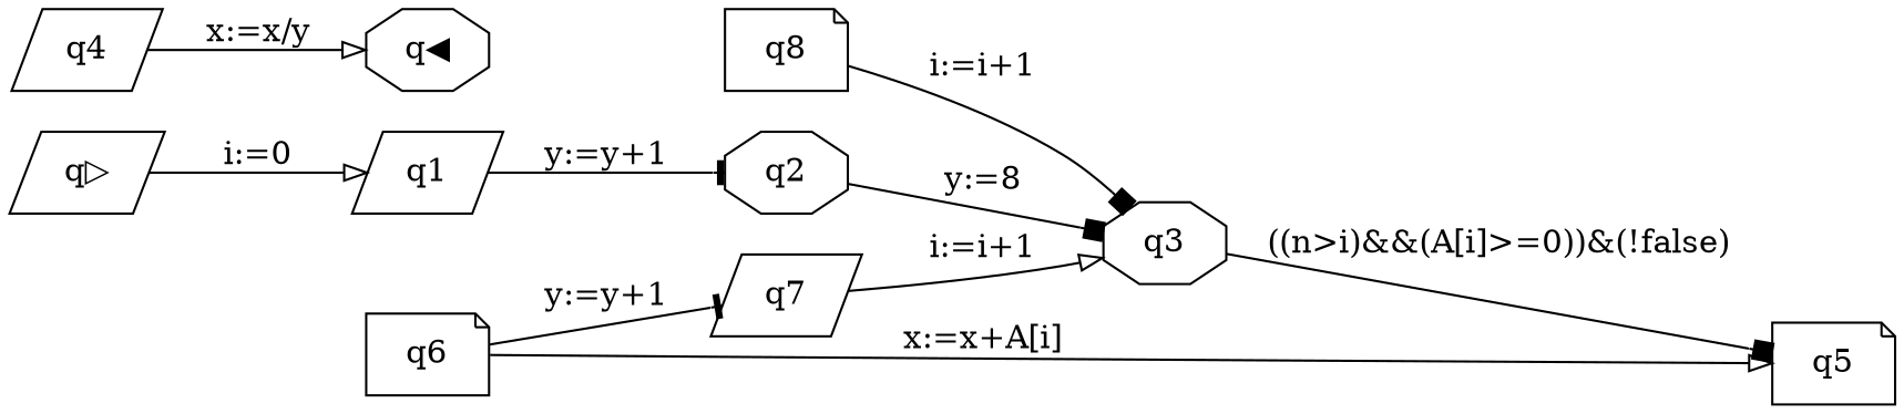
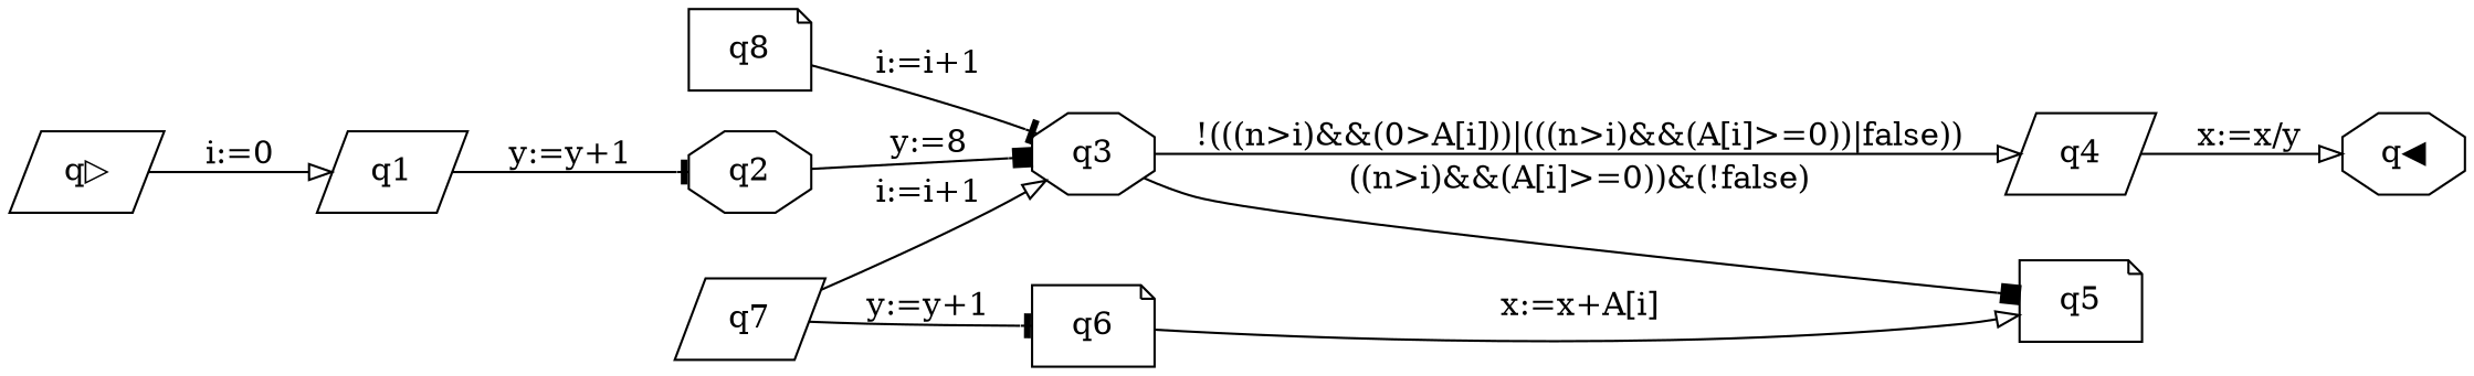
  digraph {
    rankdir=LR
    node [shape=parallelogram]
    edge [arrowhead=onormal]
    "q▷"
    q1
    q2 [shape=octagon]
    "q◀" [shape=octagon]
    q3 [shape=octagon]
    q5 [shape=note]
    q4
    q8 [shape=note]
    q6 [shape=note]
    q7
    "q▷" -> q1 [label="i:=0"]
    q1 -> q2 [arrowhead=tee label="y:=y+1"]
    q2 -> q3 [arrowhead=box label="y:=8"]
    q3 -> q5 [arrowhead=box label="((n>i)&&(A[i]>=0))&(!false)"]
+   q3 -> q4 [label="!(((n>i)&&(0>A[i]))|(((n>i)&&(A[i]>=0))|false))"]
    q4 -> "q◀" [label="x:=x/y"]
-   q8 -> q3 [arrowhead=box label="i:=i+1"]
+   q8 -> q3 [arrowhead=tee label="i:=i+1"]
    q6 -> q5 [label="x:=x+A[i]"]
-   q6 -> q7 [arrowhead=tee label="y:=y+1"]
+   q7 -> q6 [arrowhead=tee label="y:=y+1"]
    q7 -> q3 [label="i:=i+1"]
  }
